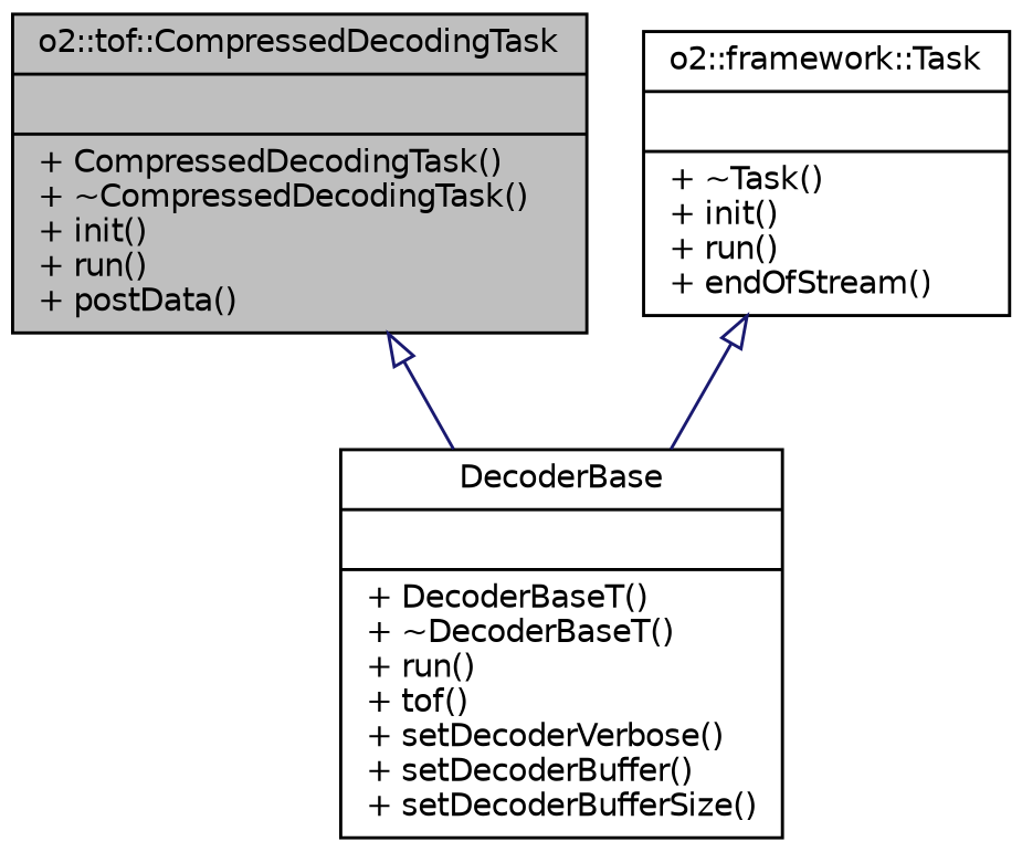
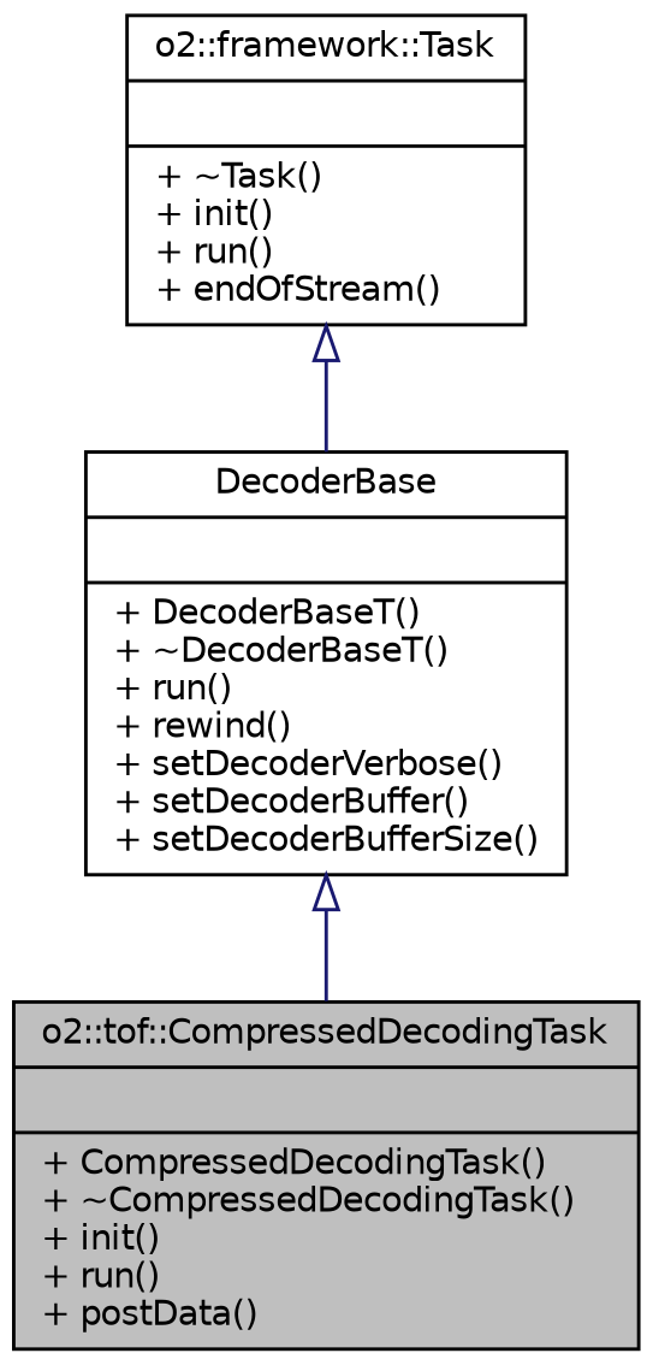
  digraph {
    node [color=black fontname=Helvetica fontsize=10 shape=record]
    edge [arrowtail=onormal color=midnightblue dir=back fontname=Helvetica fontsize=10 labelfontname=Helvetica labelfontsize=10 style=solid]
    n1 [fillcolor=grey75 fontcolor=black height=0.2 label="{o2::tof::CompressedDecodingTask\n||+ CompressedDecodingTask()\l+ ~CompressedDecodingTask()\l+ init()\l+ run()\l+ postData()\l}" style=filled width=0.4]
-   n2 [height=0.2 label="{DecoderBase\n||+ DecoderBaseT()\l+ ~DecoderBaseT()\l+ run()\l+ tof()\l+ setDecoderVerbose()\l+ setDecoderBuffer()\l+ setDecoderBufferSize()\l}" width=0.4]
+   n2 [height=0.2 label="{DecoderBase\n||+ DecoderBaseT()\l+ ~DecoderBaseT()\l+ run()\l+ rewind()\l+ setDecoderVerbose()\l+ setDecoderBuffer()\l+ setDecoderBufferSize()\l}" width=0.4]
    n3 [height=0.2 label="{o2::framework::Task\n||+ ~Task()\l+ init()\l+ run()\l+ endOfStream()\l}" width=0.4]
-   n1 -> n2
+   n2 -> n1
    n3 -> n2
  }
